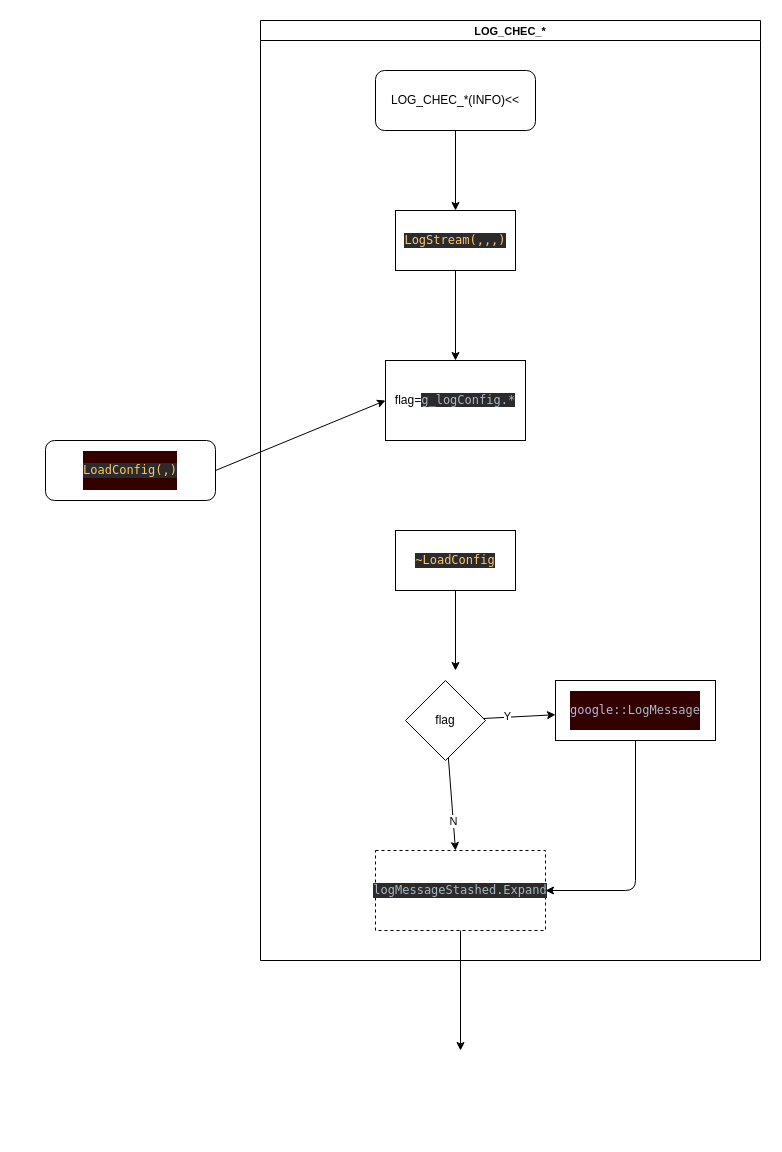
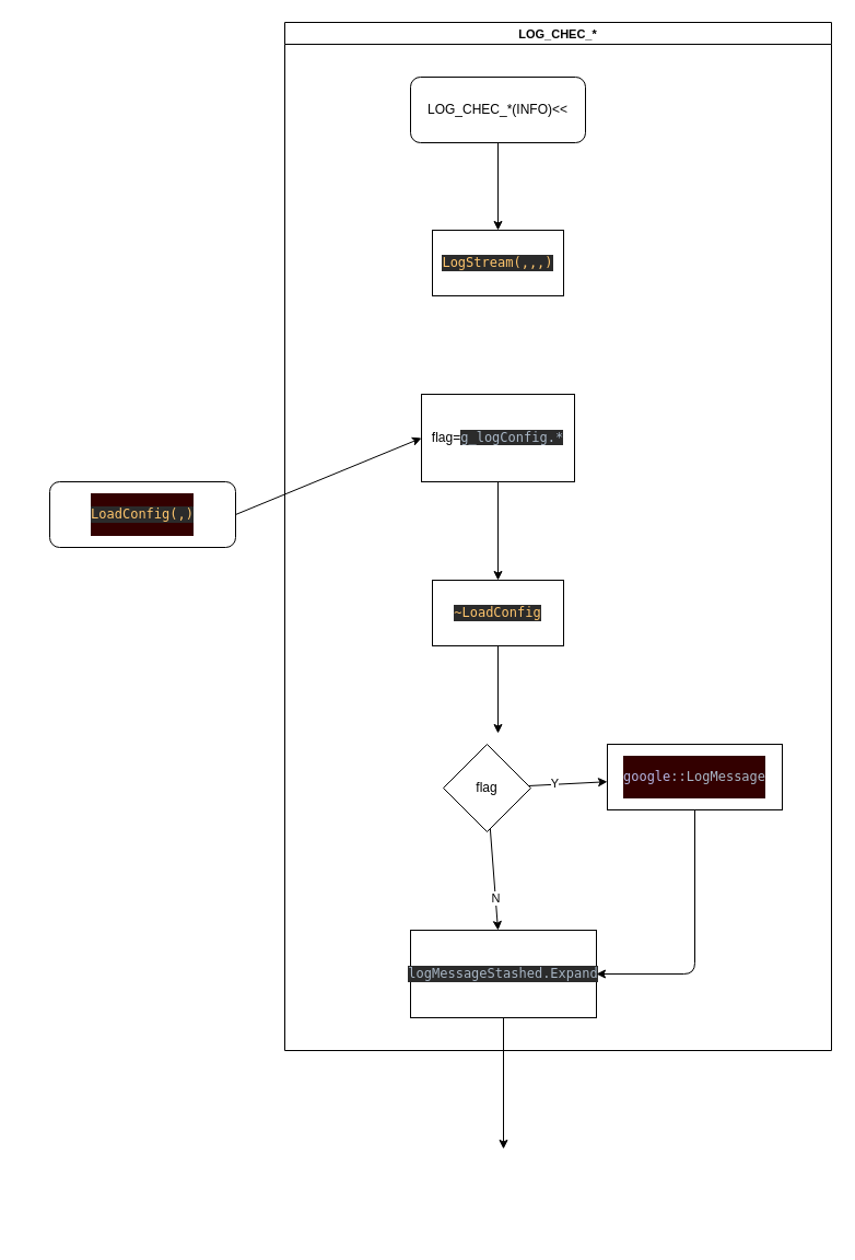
  <mxCell id="0" />
  <mxCell id="1" parent="0" />
  <mxCell id="2" value="" style="group" vertex="1" connectable="0" parent="1"><mxGeometry x="20" y="20" width="740" height="1110" as="geometry" /></mxCell>
  <mxCell id="3" value="LOG_CHEC_*" style="swimlane;startSize=20;horizontal=1;containerType=tree;fontFamily=Helvetica;fontSize=11;fontColor=default;" parent="2" vertex="1"><mxGeometry x="240" width="500" height="940" as="geometry" /></mxCell>
  <mxCell id="4" value="" style="edgeStyle=none;html=1;" parent="3" source="5" edge="1"><mxGeometry relative="1" as="geometry"><mxPoint x="195" y="190" as="targetPoint" /></mxGeometry></mxCell>
  <mxCell id="5" value="LOG_CHEC_*(INFO)&amp;lt;&amp;lt;" style="rounded=1;whiteSpace=wrap;html=1;" parent="3" vertex="1"><mxGeometry x="115" y="50" width="160" height="60" as="geometry" /></mxCell>
  <mxCell id="6" value="&lt;pre style=&quot;font-size: 9pt ; background-color: rgb(43 , 43 , 43) ; color: rgb(169 , 183 , 198) ; font-family: &amp;#34;jetbrains mono&amp;#34; , monospace&quot;&gt;&lt;span style=&quot;color: rgb(255 , 198 , 109)&quot;&gt;LogStream(,,,)&lt;/span&gt;&lt;/pre&gt;" style="rounded=0;whiteSpace=wrap;html=1;" parent="3" vertex="1"><mxGeometry x="135" y="190" width="120" height="60" as="geometry" /></mxCell>
  <mxCell id="7" value="flag=&lt;span style=&quot;background-color: rgb(43 , 43 , 43) ; color: rgb(169 , 183 , 198) ; font-family: &amp;#34;jetbrains mono&amp;#34; , monospace ; font-size: 9pt&quot;&gt;g_logConfig.*&lt;/span&gt;" style="whiteSpace=wrap;html=1;rounded=0;" parent="3" vertex="1"><mxGeometry x="125" y="340" width="140" height="80" as="geometry" /></mxCell>
- <mxCell id="8" value="" style="edgeStyle=none;html=1;" parent="3" source="6" target="7" edge="1"><mxGeometry relative="1" as="geometry" /></mxCell>
  <mxCell id="9" value="" style="edgeStyle=none;html=1;" parent="3" source="10" edge="1"><mxGeometry relative="1" as="geometry"><mxPoint x="195" y="650" as="targetPoint" /></mxGeometry></mxCell>
  <mxCell id="10" value="&lt;pre style=&quot;font-size: 9pt ; background-color: rgb(43 , 43 , 43) ; color: rgb(169 , 183 , 198) ; font-family: &amp;#34;jetbrains mono&amp;#34; , monospace&quot;&gt;&lt;span style=&quot;color: rgb(255 , 198 , 109)&quot;&gt;~LoadConfig&lt;/span&gt;&lt;/pre&gt;" style="whiteSpace=wrap;html=1;rounded=0;" parent="3" vertex="1"><mxGeometry x="135" y="510" width="120" height="60" as="geometry" /></mxCell>
+ <mxCell id="11" value="" style="edgeStyle=none;html=1;" parent="3" source="7" target="10" edge="1"><mxGeometry relative="1" as="geometry" /></mxCell>
  <mxCell id="12" value="" style="edgeStyle=none;shape=connector;rounded=1;html=1;labelBackgroundColor=default;fontFamily=Helvetica;fontSize=11;fontColor=default;endArrow=classic;strokeColor=default;" parent="3" source="14" edge="1"><mxGeometry relative="1" as="geometry"><mxPoint x="195" y="830" as="targetPoint" /></mxGeometry></mxCell>
  <mxCell id="13" value="N" style="edgeLabel;html=1;align=center;verticalAlign=middle;resizable=0;points=[];fontSize=11;fontFamily=Helvetica;fontColor=default;" parent="12" vertex="1" connectable="0"><mxGeometry x="0.378" relative="1" as="geometry"><mxPoint as="offset" /></mxGeometry></mxCell>
  <mxCell id="14" value="flag" style="rhombus;whiteSpace=wrap;html=1;" parent="3" vertex="1"><mxGeometry x="145" y="660" width="80" height="80" as="geometry" /></mxCell>
  <mxCell id="15" value="&lt;pre style=&quot;color: rgb(169, 183, 198); font-family: &amp;quot;jetbrains mono&amp;quot;, monospace; font-size: 9pt;&quot;&gt;&lt;span style=&quot;color: #b5b6e3&quot;&gt;google&lt;/span&gt;::LogMessage&lt;/pre&gt;" style="whiteSpace=wrap;html=1;labelBackgroundColor=#330000;" parent="3" vertex="1"><mxGeometry x="295" y="660" width="160" height="60" as="geometry" /></mxCell>
  <mxCell id="16" value="" style="edgeStyle=none;shape=connector;rounded=1;html=1;labelBackgroundColor=default;fontFamily=Helvetica;fontSize=11;fontColor=default;endArrow=classic;strokeColor=default;" parent="3" source="14" target="15" edge="1"><mxGeometry relative="1" as="geometry" /></mxCell>
  <mxCell id="17" value="Y" style="edgeLabel;html=1;align=center;verticalAlign=middle;resizable=0;points=[];fontSize=11;fontFamily=Helvetica;fontColor=default;" parent="16" vertex="1" connectable="0"><mxGeometry x="-0.333" y="1" relative="1" as="geometry"><mxPoint as="offset" /></mxGeometry></mxCell>
- <mxCell id="18" value="&lt;pre style=&quot;background-color: #2b2b2b ; color: #a9b7c6 ; font-family: &amp;#34;jetbrains mono&amp;#34; , monospace ; font-size: 9.0pt&quot;&gt;logMessageStashed.Expand&lt;/pre&gt;" style="whiteSpace=wrap;html=1;dashed=1;" parent="3" vertex="1"><mxGeometry x="115" y="830" width="170" height="80" as="geometry" /></mxCell>
+ <mxCell id="18" value="&lt;pre style=&quot;background-color: #2b2b2b ; color: #a9b7c6 ; font-family: &amp;#34;jetbrains mono&amp;#34; , monospace ; font-size: 9.0pt&quot;&gt;logMessageStashed.Expand&lt;/pre&gt;" style="whiteSpace=wrap;html=1;" parent="3" vertex="1"><mxGeometry x="115" y="830" width="170" height="80" as="geometry" /></mxCell>
  <mxCell id="19" value="" style="endArrow=classic;html=1;rounded=1;labelBackgroundColor=default;fontFamily=Helvetica;fontSize=11;fontColor=default;strokeColor=default;shape=connector;exitX=0.5;exitY=1;exitDx=0;exitDy=0;entryX=1;entryY=0.5;entryDx=0;entryDy=0;" parent="3" source="15" target="18" edge="1"><mxGeometry width="50" height="50" relative="1" as="geometry"><mxPoint x="630" y="830" as="sourcePoint" /><mxPoint x="680" y="780" as="targetPoint" /><Array as="points"><mxPoint x="375" y="870" /></Array></mxGeometry></mxCell>
  <mxCell id="20" value="&lt;pre style=&quot;background-color: #2b2b2b ; color: #a9b7c6 ; font-family: &amp;#34;jetbrains mono&amp;#34; , monospace ; font-size: 9.0pt&quot;&gt;&lt;span style=&quot;color: #ffc66d&quot;&gt;LoadConfig(,)&lt;/span&gt;&lt;/pre&gt;" style="rounded=1;whiteSpace=wrap;html=1;labelBackgroundColor=#330000;fontFamily=Helvetica;fontSize=11;fontColor=default;" parent="2" vertex="1"><mxGeometry x="25" y="420" width="170" height="60" as="geometry" /></mxCell>
  <mxCell id="21" value="" style="endArrow=classic;html=1;rounded=1;labelBackgroundColor=default;fontFamily=Helvetica;fontSize=11;fontColor=default;strokeColor=default;shape=connector;exitX=0.5;exitY=1;exitDx=0;exitDy=0;" parent="2" source="18" edge="1"><mxGeometry width="50" height="50" relative="1" as="geometry"><mxPoint x="440" y="1060" as="sourcePoint" /><mxPoint x="440" y="1030" as="targetPoint" /></mxGeometry></mxCell>
  <mxCell id="22" value="" style="endArrow=classic;html=1;rounded=1;labelBackgroundColor=default;fontFamily=Helvetica;fontSize=11;fontColor=default;strokeColor=default;shape=connector;exitX=1;exitY=0.5;exitDx=0;exitDy=0;entryX=0;entryY=0.5;entryDx=0;entryDy=0;" parent="2" source="20" target="7" edge="1"><mxGeometry width="50" height="50" relative="1" as="geometry"><mxPoint x="40" y="550" as="sourcePoint" /><mxPoint x="90" y="500" as="targetPoint" /></mxGeometry></mxCell>
